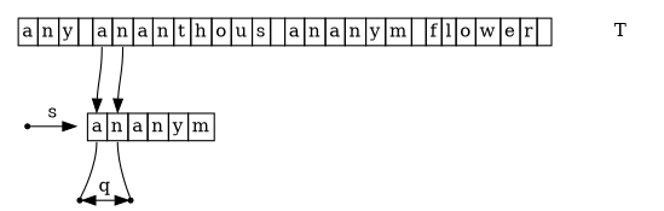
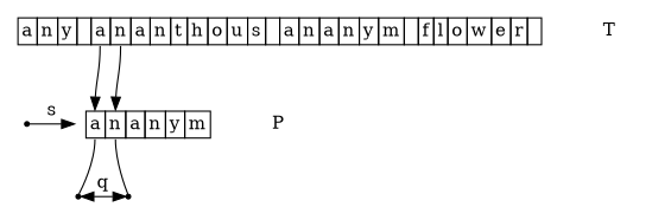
  digraph {
    node [shape=plaintext]
    n1 [label=<<table BORDER="0" CELLBORDER="1" CELLSPACING="0">       <tr><td port="h">a</td><td>n</td><td>y</td><td> </td>       <td port="1">a</td><td port="2">n</td><td>a</td><td>n</td><td>t</td><td>h</td><td>o</td><td>u</td><td>s</td><td> </td>       <td>a</td><td>n</td><td>a</td><td>n</td><td>y</td><td>m</td><td> </td>       <td>f</td><td>l</td><td>o</td><td>w</td><td>e</td><td>r</td><td> </td>       </tr></table>>]
    T
    hdp [shape=point]
    n4 [label=<<table BORDER="0" CELLBORDER="1" CELLSPACING="0">       <tr><td port="1">a</td><td port="2">n</td><td>a</td><td>n</td><td>y</td><td>m</td>       </tr></table>>]
+   P
    lp [shape=point]
    rp [shape=point]
    subgraph sub_1 {
      rank=same
      n1
      T
    }
    subgraph sub_2 {
      rank=same
      hdp
      n4
+     P
    }
    subgraph sub_3 {
      rank=same
      lp
      rp
    }
    n1 -> hdp [style=invis tailport=h]
    n1 -> n4 [headport=1 tailport=1]
    n1 -> n4 [headport=2 tailport=2]
    hdp -> n4 [label=s]
    n4 -> lp [dir=none tailport=1]
    n4 -> rp [dir=none tailport=2]
    lp -> rp [dir=both label=q]
  }
